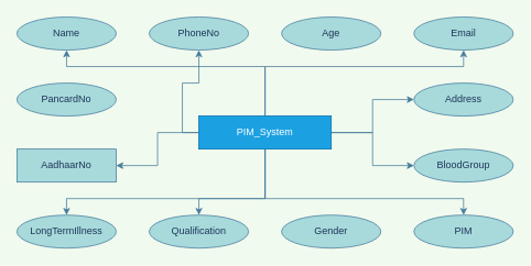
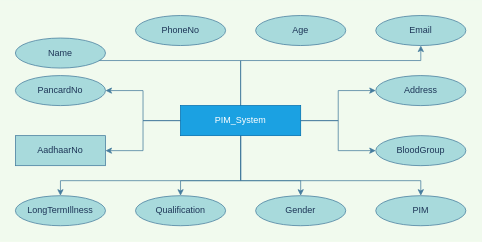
  <mxCell id="0" />
  <mxCell id="1" parent="0" />
  <mxCell id="2" style="edgeStyle=orthogonalEdgeStyle;rounded=0;orthogonalLoop=1;jettySize=auto;html=1;exitX=0.5;exitY=0;exitDx=0;exitDy=0;entryX=0.5;entryY=1;entryDx=0;entryDy=0;labelBackgroundColor=#F1FAEE;strokeColor=#457B9D;fontColor=#1D3557;" edge="1" parent="1" source="12" target="13"><mxGeometry relative="1" as="geometry"><Array as="points"><mxPoint x="320" y="80" /><mxPoint x="80" y="80" /></Array></mxGeometry></mxCell>
  <mxCell id="3" style="edgeStyle=orthogonalEdgeStyle;rounded=0;orthogonalLoop=1;jettySize=auto;html=1;exitX=0.5;exitY=0;exitDx=0;exitDy=0;entryX=0.5;entryY=1;entryDx=0;entryDy=0;labelBackgroundColor=#F1FAEE;strokeColor=#457B9D;fontColor=#1D3557;" edge="1" parent="1" source="12" target="16"><mxGeometry relative="1" as="geometry"><Array as="points"><mxPoint x="320" y="80" /><mxPoint x="560" y="80" /></Array></mxGeometry></mxCell>
- <mxCell id="4" style="edgeStyle=orthogonalEdgeStyle;rounded=0;orthogonalLoop=1;jettySize=auto;html=1;exitX=0;exitY=0.5;exitDx=0;exitDy=0;labelBackgroundColor=#F1FAEE;strokeColor=#457B9D;fontColor=#1D3557;" edge="1" parent="1" source="12" target="14"><mxGeometry relative="1" as="geometry" /></mxCell>
+ <mxCell id="4" style="edgeStyle=orthogonalEdgeStyle;rounded=0;orthogonalLoop=1;jettySize=auto;html=1;exitX=0;exitY=0.5;exitDx=0;exitDy=0;entryX=1;entryY=0.5;entryDx=0;entryDy=0;labelBackgroundColor=#F1FAEE;strokeColor=#457B9D;fontColor=#1D3557;" edge="1" parent="1" source="12" target="23"><mxGeometry relative="1" as="geometry" /></mxCell>
  <mxCell id="5" style="edgeStyle=orthogonalEdgeStyle;rounded=0;orthogonalLoop=1;jettySize=auto;html=1;exitX=0;exitY=0.5;exitDx=0;exitDy=0;entryX=1;entryY=0.5;entryDx=0;entryDy=0;labelBackgroundColor=#F1FAEE;strokeColor=#457B9D;fontColor=#1D3557;" edge="1" parent="1" source="12" target="24"><mxGeometry relative="1" as="geometry" /></mxCell>
  <mxCell id="6" style="edgeStyle=orthogonalEdgeStyle;rounded=0;orthogonalLoop=1;jettySize=auto;html=1;exitX=1;exitY=0.5;exitDx=0;exitDy=0;entryX=0;entryY=0.5;entryDx=0;entryDy=0;labelBackgroundColor=#F1FAEE;strokeColor=#457B9D;fontColor=#1D3557;" edge="1" parent="1" source="12" target="17"><mxGeometry relative="1" as="geometry" /></mxCell>
  <mxCell id="7" style="edgeStyle=orthogonalEdgeStyle;rounded=0;orthogonalLoop=1;jettySize=auto;html=1;exitX=1;exitY=0.5;exitDx=0;exitDy=0;entryX=0;entryY=0.5;entryDx=0;entryDy=0;labelBackgroundColor=#F1FAEE;strokeColor=#457B9D;fontColor=#1D3557;" edge="1" parent="1" source="12" target="18"><mxGeometry relative="1" as="geometry" /></mxCell>
  <mxCell id="8" style="edgeStyle=orthogonalEdgeStyle;rounded=0;orthogonalLoop=1;jettySize=auto;html=1;exitX=0.5;exitY=1;exitDx=0;exitDy=0;entryX=0.5;entryY=0;entryDx=0;entryDy=0;labelBackgroundColor=#F1FAEE;strokeColor=#457B9D;fontColor=#1D3557;" edge="1" parent="1" source="12" target="22"><mxGeometry relative="1" as="geometry"><Array as="points"><mxPoint x="320" y="240" /><mxPoint x="80" y="240" /></Array></mxGeometry></mxCell>
  <mxCell id="9" style="edgeStyle=orthogonalEdgeStyle;rounded=0;orthogonalLoop=1;jettySize=auto;html=1;exitX=0.5;exitY=1;exitDx=0;exitDy=0;entryX=0.5;entryY=0;entryDx=0;entryDy=0;labelBackgroundColor=#F1FAEE;strokeColor=#457B9D;fontColor=#1D3557;" edge="1" parent="1" source="12" target="19"><mxGeometry relative="1" as="geometry"><Array as="points"><mxPoint x="320" y="240" /><mxPoint x="560" y="240" /></Array></mxGeometry></mxCell>
  <mxCell id="10" style="edgeStyle=orthogonalEdgeStyle;rounded=0;orthogonalLoop=1;jettySize=auto;html=1;exitX=0.5;exitY=1;exitDx=0;exitDy=0;entryX=0.5;entryY=0;entryDx=0;entryDy=0;labelBackgroundColor=#F1FAEE;strokeColor=#457B9D;fontColor=#1D3557;" edge="1" parent="1" source="12" target="21"><mxGeometry relative="1" as="geometry"><Array as="points"><mxPoint x="320" y="240" /><mxPoint x="240" y="240" /></Array></mxGeometry></mxCell>
+ <mxCell id="11" style="edgeStyle=orthogonalEdgeStyle;rounded=0;orthogonalLoop=1;jettySize=auto;html=1;exitX=0.5;exitY=1;exitDx=0;exitDy=0;entryX=0.5;entryY=0;entryDx=0;entryDy=0;labelBackgroundColor=#F1FAEE;strokeColor=#457B9D;fontColor=#1D3557;" edge="1" parent="1" source="12" target="20"><mxGeometry relative="1" as="geometry"><Array as="points"><mxPoint x="320" y="240" /><mxPoint x="400" y="240" /></Array></mxGeometry></mxCell>
  <mxCell id="12" value="PIM_System" style="rounded=0;whiteSpace=wrap;html=1;fillColor=#1ba1e2;strokeColor=#006EAF;fontColor=#ffffff;" vertex="1" parent="1"><mxGeometry x="240" y="140" width="160" height="40" as="geometry" /></mxCell>
- <mxCell id="13" value="Name" style="ellipse;whiteSpace=wrap;html=1;fillColor=#A8DADC;strokeColor=#457B9D;fontColor=#1D3557;" vertex="1" parent="1"><mxGeometry x="20" y="20" width="120" height="40" as="geometry" /></mxCell>
+ <mxCell id="13" value="Name" style="ellipse;whiteSpace=wrap;html=1;fillColor=#A8DADC;strokeColor=#457B9D;fontColor=#1D3557;" vertex="1" parent="1"><mxGeometry x="20" y="50" width="120" height="40" as="geometry" /></mxCell>
  <mxCell id="14" value="PhoneNo" style="ellipse;whiteSpace=wrap;html=1;fillColor=#A8DADC;strokeColor=#457B9D;fontColor=#1D3557;" vertex="1" parent="1"><mxGeometry x="180" y="20" width="120" height="40" as="geometry" /></mxCell>
  <mxCell id="15" value="Age" style="ellipse;whiteSpace=wrap;html=1;fillColor=#A8DADC;strokeColor=#457B9D;fontColor=#1D3557;" vertex="1" parent="1"><mxGeometry x="340" y="20" width="120" height="40" as="geometry" /></mxCell>
  <mxCell id="16" value="Email" style="ellipse;whiteSpace=wrap;html=1;fillColor=#A8DADC;strokeColor=#457B9D;fontColor=#1D3557;" vertex="1" parent="1"><mxGeometry x="500" y="20" width="120" height="40" as="geometry" /></mxCell>
  <mxCell id="17" value="Address" style="ellipse;whiteSpace=wrap;html=1;fillColor=#A8DADC;strokeColor=#457B9D;fontColor=#1D3557;" vertex="1" parent="1"><mxGeometry x="500" y="100" width="120" height="40" as="geometry" /></mxCell>
  <mxCell id="18" value="BloodGroup" style="ellipse;whiteSpace=wrap;html=1;fillColor=#A8DADC;strokeColor=#457B9D;fontColor=#1D3557;" vertex="1" parent="1"><mxGeometry x="500" y="180" width="120" height="40" as="geometry" /></mxCell>
  <mxCell id="19" value="PIM" style="ellipse;whiteSpace=wrap;html=1;fillColor=#A8DADC;strokeColor=#457B9D;fontColor=#1D3557;" vertex="1" parent="1"><mxGeometry x="500" y="260" width="120" height="40" as="geometry" /></mxCell>
  <mxCell id="20" value="Gender" style="ellipse;whiteSpace=wrap;html=1;fillColor=#A8DADC;strokeColor=#457B9D;fontColor=#1D3557;" vertex="1" parent="1"><mxGeometry x="340" y="260" width="120" height="40" as="geometry" /></mxCell>
  <mxCell id="21" value="Qualification" style="ellipse;whiteSpace=wrap;html=1;fillColor=#A8DADC;strokeColor=#457B9D;fontColor=#1D3557;" vertex="1" parent="1"><mxGeometry x="180" y="260" width="120" height="40" as="geometry" /></mxCell>
  <mxCell id="22" value="LongTermIllness" style="ellipse;whiteSpace=wrap;html=1;fillColor=#A8DADC;strokeColor=#457B9D;fontColor=#1D3557;" vertex="1" parent="1"><mxGeometry x="20" y="260" width="120" height="40" as="geometry" /></mxCell>
  <mxCell id="23" value="PancardNo" style="ellipse;whiteSpace=wrap;html=1;fillColor=#A8DADC;strokeColor=#457B9D;fontColor=#1D3557;" vertex="1" parent="1"><mxGeometry x="20" y="100" width="120" height="40" as="geometry" /></mxCell>
  <mxCell id="24" value="AadhaarNo" style="whiteSpace=wrap;html=1;fillColor=#A8DADC;strokeColor=#457B9D;fontColor=#1D3557;rounded=0;" vertex="1" parent="1"><mxGeometry x="20" y="180" width="120" height="40" as="geometry" /></mxCell>
